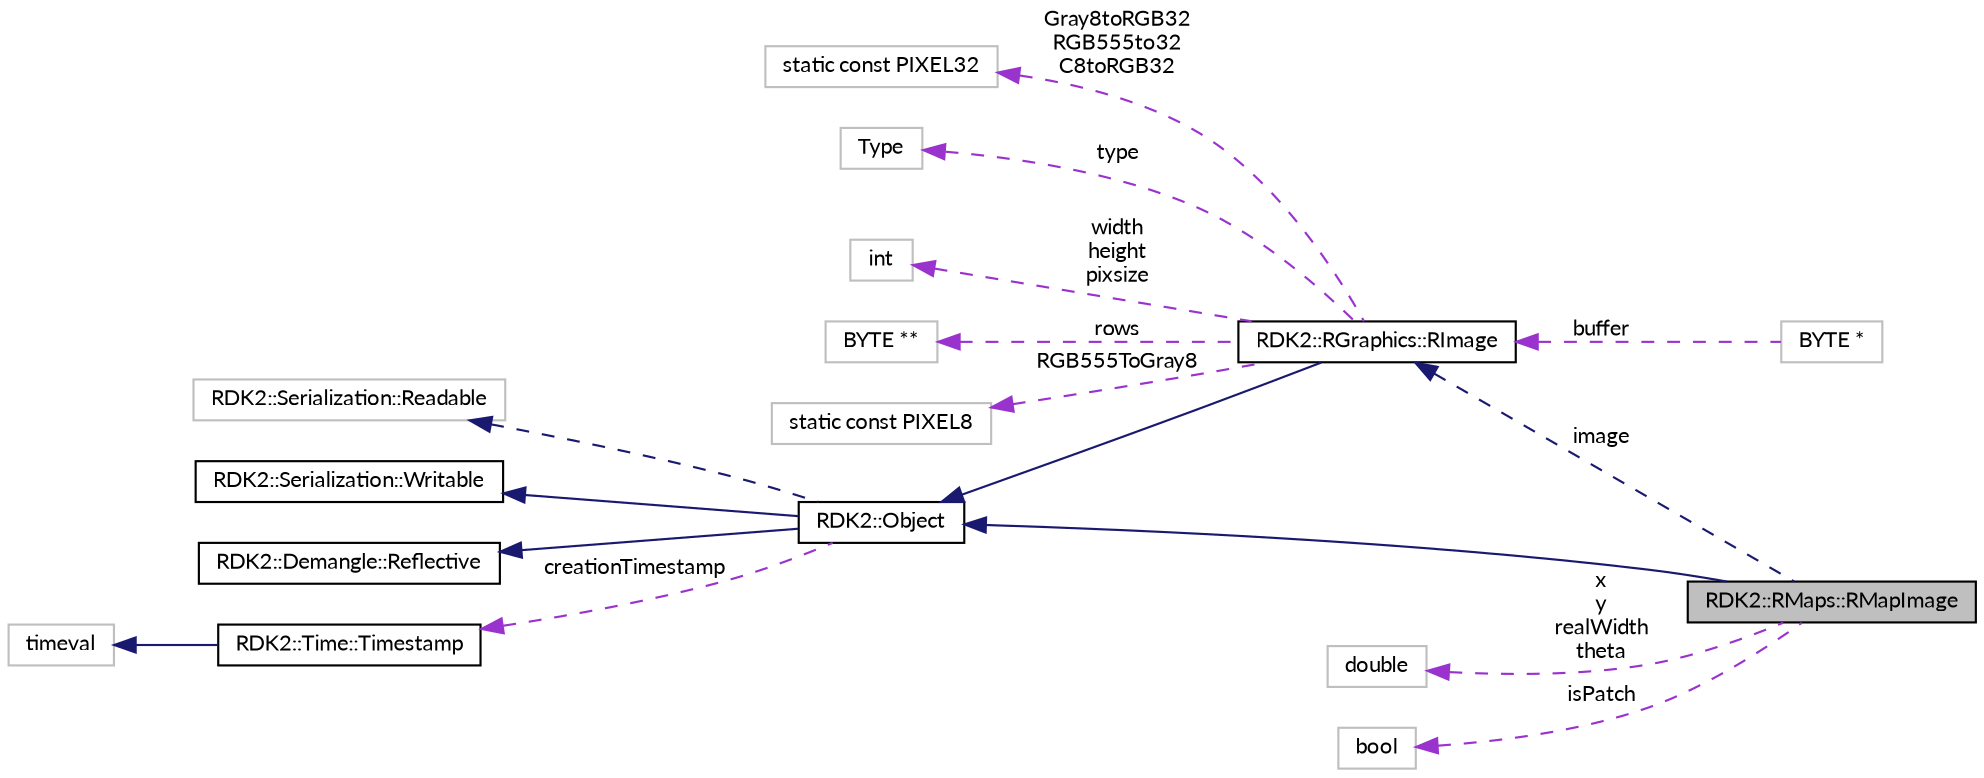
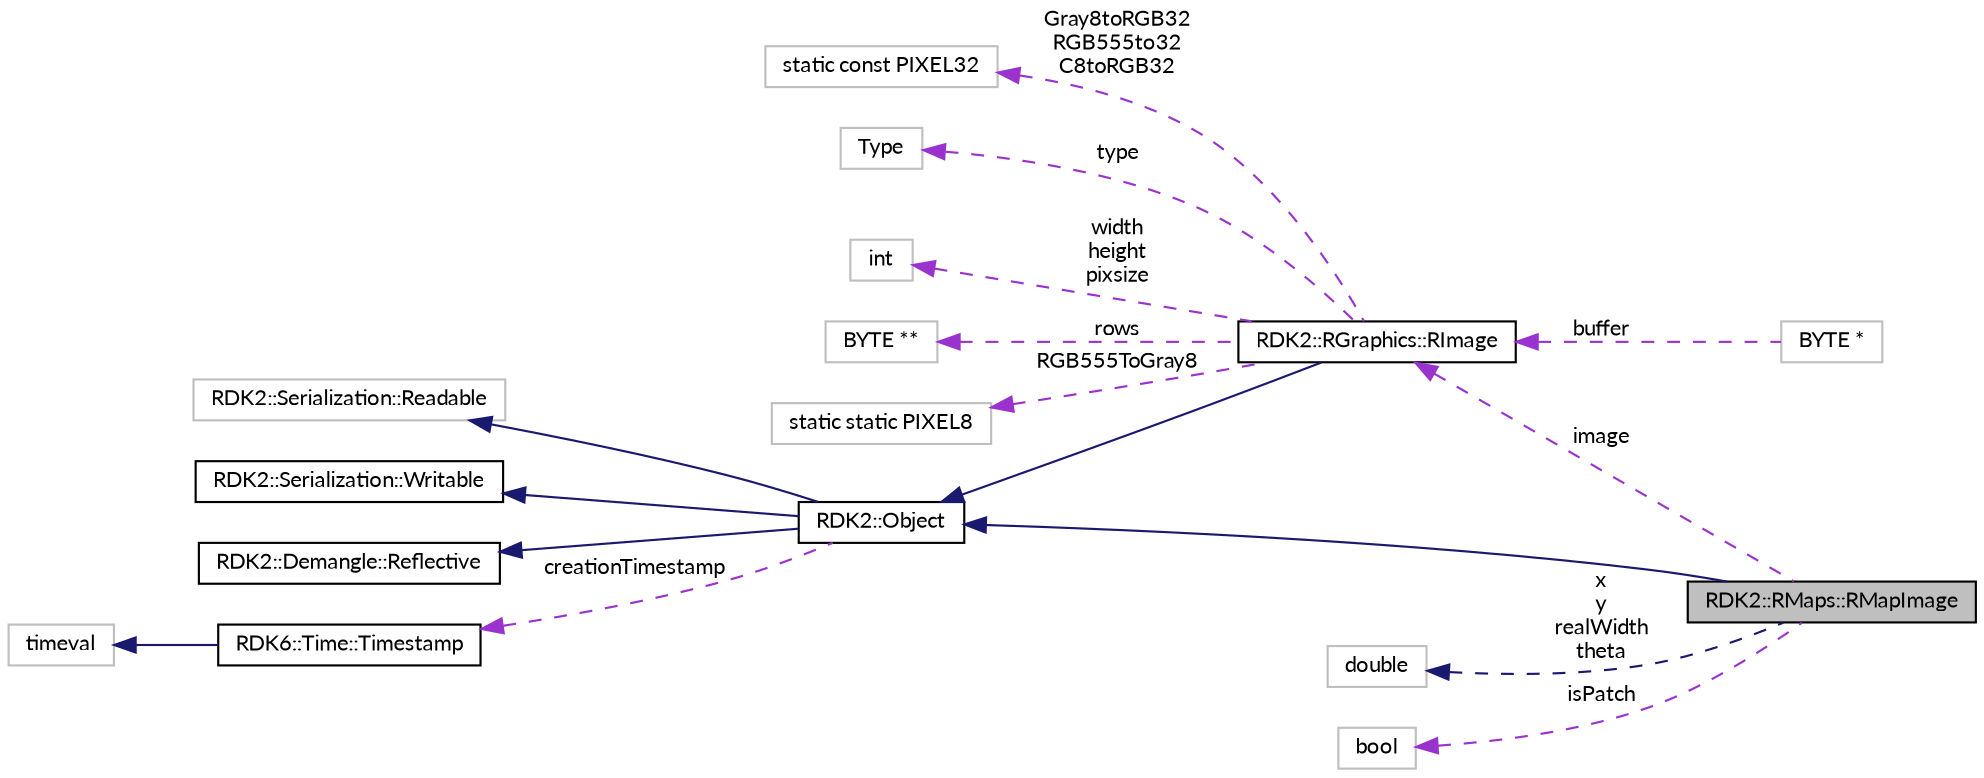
  digraph {
    fontname=Lato
    rankdir=LR
    node [color=grey75 fillcolor=white fontname=Lato fontsize=10 shape=record style=filled]
    edge [color=darkorchid3 dir=back fontname=Lato fontsize=10 labelfontname="FreeSans.ttf" labelfontsize=10 style=dashed]
    n1 [color=black fillcolor=grey75 fontcolor=black height=0.2 label="RDK2::RMaps::RMapImage" width=0.4]
    n2 [color=black height=0.2 label="RDK2::Object" width=0.4]
    n3 [color=black height=0.2 label="RDK2::RGraphics::RImage" width=0.4]
    n4 [height=0.2 label="BYTE *" width=0.4]
    n5 [height=0.2 label="RDK2::Serialization::Readable" width=0.4]
    n6 [color=black height=0.2 label="RDK2::Serialization::Writable" width=0.4]
    n7 [color=black height=0.2 label="RDK2::Demangle::Reflective" width=0.4]
-   n8 [color=black height=0.2 label="RDK2::Time::Timestamp" width=0.4]
+   n8 [color=black height=0.2 label="RDK6::Time::Timestamp" width=0.4]
    n9 [height=0.2 label=timeval width=0.4]
    n10 [height=0.2 label=double width=0.4]
    n11 [height=0.2 label="static const PIXEL32" width=0.4]
    n12 [height=0.2 label=Type width=0.4]
    n13 [height=0.2 label=int width=0.4]
    n14 [height=0.2 label="BYTE **" width=0.4]
-   n15 [height=0.2 label="static const PIXEL8" width=0.4]
+   n15 [height=0.2 label="static static PIXEL8" width=0.4]
    n16 [height=0.2 label=bool width=0.4]
    n2 -> n1 [color=midnightblue style=solid]
    n2 -> n3 [color=midnightblue style=solid]
-   n3 -> n1 [color=midnightblue label=image]
+   n3 -> n1 [label=image]
    n3 -> n4 [label=buffer]
-   n5 -> n2 [color=midnightblue]
+   n5 -> n2 [color=midnightblue style=solid]
    n6 -> n2 [color=midnightblue style=solid]
    n7 -> n2 [color=midnightblue style=solid]
    n8 -> n2 [label=creationTimestamp]
    n9 -> n8 [color=midnightblue style=solid]
-   n10 -> n1 [label="x\ny\nrealWidth\ntheta"]
+   n10 -> n1 [color=midnightblue label="x\ny\nrealWidth\ntheta"]
    n11 -> n3 [label="Gray8toRGB32\nRGB555to32\nC8toRGB32"]
    n12 -> n3 [label=type]
    n13 -> n3 [label="width\nheight\npixsize"]
    n14 -> n3 [label=rows]
    n15 -> n3 [label=RGB555ToGray8]
    n16 -> n1 [label=isPatch]
  }
